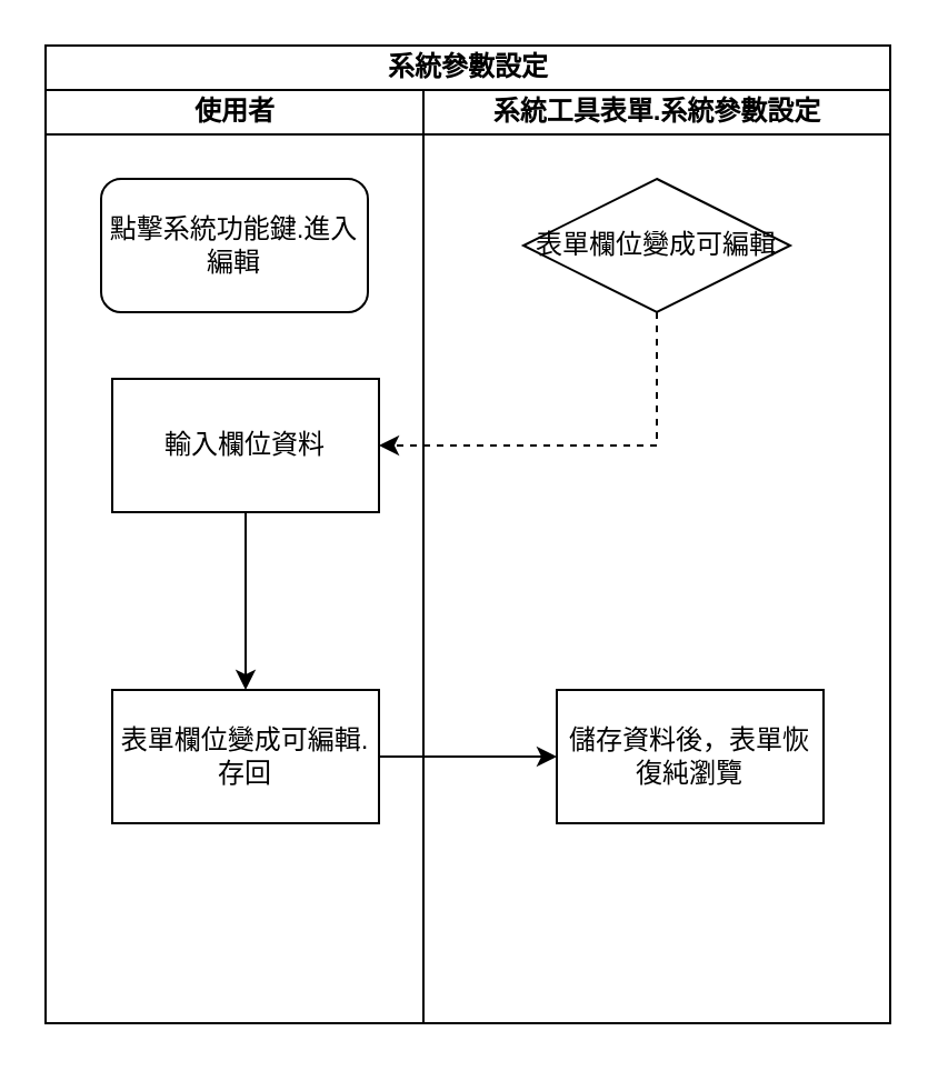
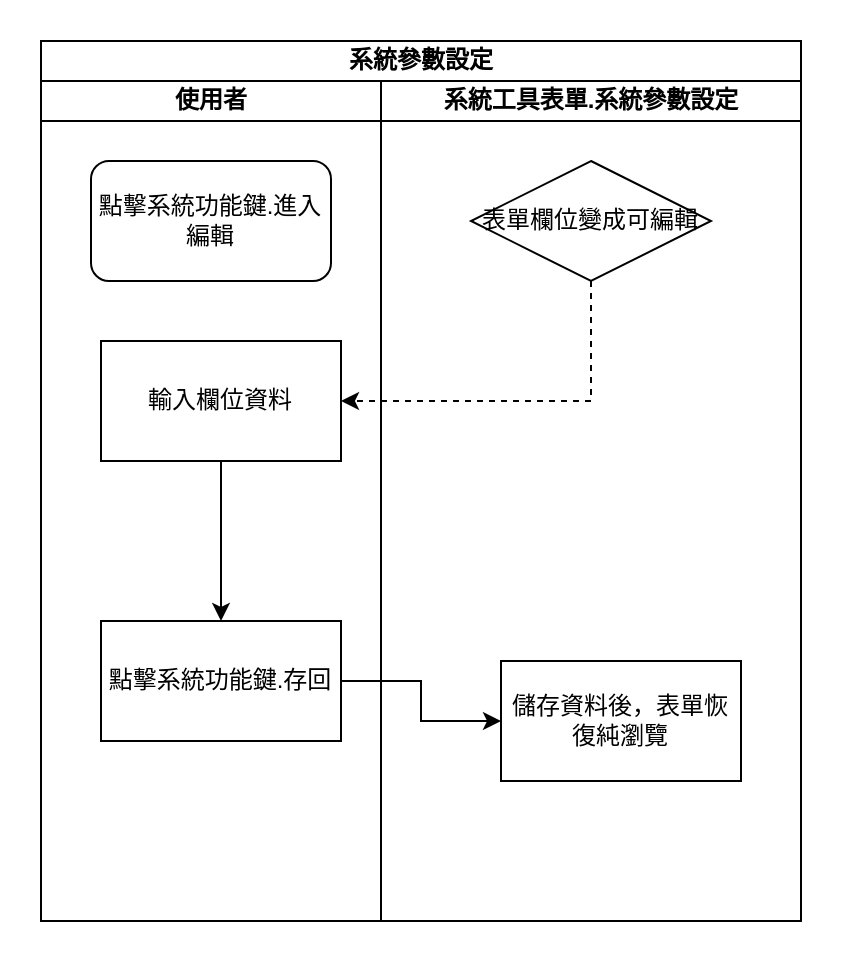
  <mxCell id="0" />
  <mxCell id="1" parent="0" />
  <mxCell id="2" value="系統參數設定" style="swimlane;html=1;childLayout=stackLayout;resizeParent=1;resizeParentMax=0;startSize=20;" vertex="1" parent="1"><mxGeometry x="20" y="20" width="380" height="440" as="geometry" /></mxCell>
  <mxCell id="3" value="使用者" style="swimlane;html=1;startSize=20;" vertex="1" parent="2"><mxGeometry y="20" width="170" height="420" as="geometry" /></mxCell>
  <mxCell id="4" value="輸入欄位資料" style="whiteSpace=wrap;html=1;rounded=0;" vertex="1" parent="3"><mxGeometry x="30" y="130" width="120" height="60" as="geometry" /></mxCell>
  <mxCell id="5" value="點擊系統功能鍵.進入編輯" style="rounded=1;whiteSpace=wrap;html=1;" vertex="1" parent="3"><mxGeometry x="25" y="40" width="120" height="60" as="geometry" /></mxCell>
  <mxCell id="6" value="系統工具表單.系統參數設定" style="swimlane;html=1;startSize=20;" vertex="1" parent="2"><mxGeometry x="170" y="20" width="210" height="420" as="geometry" /></mxCell>
  <mxCell id="7" value="表單欄位變成可編輯" style="rhombus;whiteSpace=wrap;html=1;" vertex="1" parent="6"><mxGeometry x="45" y="40" width="120" height="60" as="geometry" /></mxCell>
  <mxCell id="8" value="" style="edgeStyle=orthogonalEdgeStyle;rounded=0;orthogonalLoop=1;jettySize=auto;html=1;exitX=0.5;exitY=1;exitDx=0;exitDy=0;entryX=1;entryY=0.5;entryDx=0;entryDy=0;dashed=1;" edge="1" parent="2" source="7" target="4"><mxGeometry relative="1" as="geometry" /></mxCell>
  <mxCell id="9" value="" style="edgeStyle=orthogonalEdgeStyle;rounded=0;orthogonalLoop=1;jettySize=auto;html=1;" edge="1" parent="1" source="10" target="12"><mxGeometry relative="1" as="geometry" /></mxCell>
- <mxCell id="10" value="表單欄位變成可編輯.存回" style="whiteSpace=wrap;html=1;rounded=0;" vertex="1" parent="1"><mxGeometry x="50" y="310" width="120" height="60" as="geometry" /></mxCell>
+ <mxCell id="10" value="點擊系統功能鍵.存回" style="whiteSpace=wrap;html=1;rounded=0;" vertex="1" parent="1"><mxGeometry x="50" y="310" width="120" height="60" as="geometry" /></mxCell>
  <mxCell id="11" value="" style="edgeStyle=orthogonalEdgeStyle;rounded=0;orthogonalLoop=1;jettySize=auto;html=1;" edge="1" parent="1" source="4" target="10"><mxGeometry relative="1" as="geometry" /></mxCell>
- <mxCell id="12" value="儲存資料後，表單恢復純瀏覽" style="whiteSpace=wrap;html=1;rounded=0;" vertex="1" parent="1"><mxGeometry x="250" y="310" width="120" height="60" as="geometry" /></mxCell>
+ <mxCell id="12" value="儲存資料後，表單恢復純瀏覽" style="whiteSpace=wrap;html=1;rounded=0;" vertex="1" parent="1"><mxGeometry x="250" y="330" width="120" height="60" as="geometry" /></mxCell>
